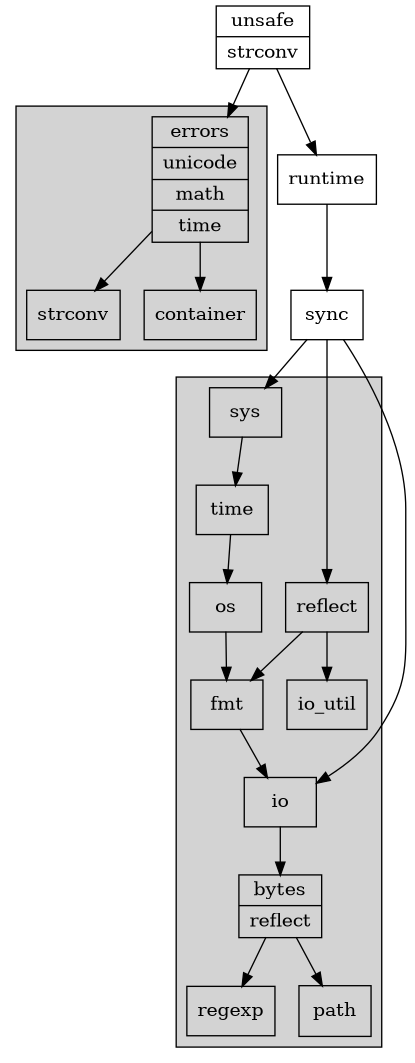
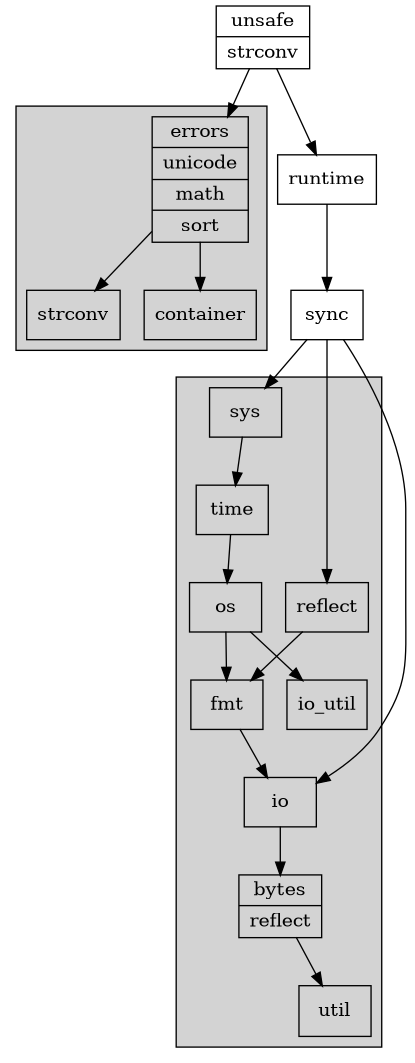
  digraph {
    node [shape=record]
-   n1 [label="{errors|unicode|math|time}"]
+   n1 [label="{errors|unicode|math|sort}"]
    strconv
    container
    sys
    time
    reflect
    fmt
    io
    n9 [label="{bytes|reflect}"]
    os
    io_util
-   regexp
-   path
+   path [label=util]
    n14 [label="{unsafe|strconv}"]
    runtime
    sync
    subgraph cluster_1 {
      style=filled
      n1
      strconv
      container
    }
    subgraph cluster_2 {
      style=filled
      sys
      time
      reflect
      fmt
      io
      n9
      os
      io_util
-     regexp
      path
    }
    n1 -> strconv
    n1 -> container
    sys -> time
    time -> os
    reflect -> fmt
    fmt -> io
    io -> n9
-   n9 -> regexp
    n9 -> path
    os -> fmt
-   reflect -> io_util
+   os -> io_util
    n14 -> n1
    n14 -> runtime
    runtime -> sync
    sync -> sys
    sync -> reflect
    sync -> io
  }
